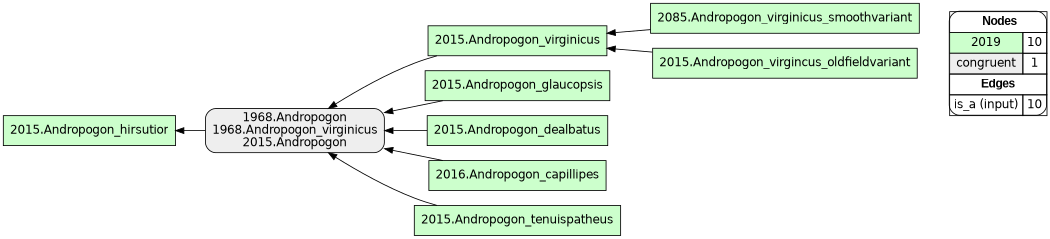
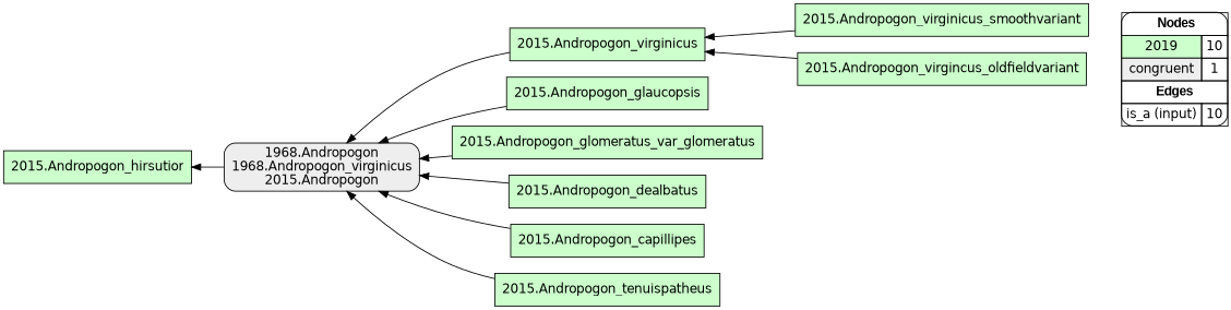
  digraph {
    rankdir=RL
    node [fillcolor="#CCFFCC" fontname=helvetica shape=box style=filled]
    edge [arrowhead=normal color="#000000" constraint=true penwidth=1 style=solid]
    n1 [fillcolor=white label=<   <TABLE BORDER="0" CELLBORDER="1" CELLSPACING="0" CELLPADDING="4">  <TR> <TD COLSPAN="2"><font face="Arial Black"> Nodes</font></TD> </TR>  <TR>   <TD bgcolor="#CCFFCC" fontname="helvetica">2019</TD>   <TD>10</TD>   </TR>  <TR>   <TD bgcolor="#EEEEEE" fontname="helvetica">congruent</TD>   <TD>1</TD>   </TR>  <TR> <TD COLSPAN="2"><font face = "Arial Black"> Edges </font></TD> </TR>  <TR>   <TD><font color ="#000000">is_a (input)</font></TD><TD>10</TD> </TR> </TABLE>   > margin=0 style="filled,rounded"]
    "1968.Andropogon\n1968.Andropogon_virginicus\n2015.Andropogon" [fillcolor="#EEEEEE" style="filled,rounded"]
    "2015.Andropogon_hirsutior"
-   "2015.Andropogon_virginicus_smoothvariant" [label="2085.Andropogon_virginicus_smoothvariant"]
+   "2015.Andropogon_virginicus_smoothvariant"
    "2015.Andropogon_virginicus"
    "2015.Andropogon_glaucopsis"
+   "2015.Andropogon_glomeratus_var_glomeratus"
    "2015.Andropogon_dealbatus"
-   "2015.Andropogon_capillipes" [label="2016.Andropogon_capillipes"]
+   "2015.Andropogon_capillipes"
    "2015.Andropogon_virgincus_oldfieldvariant"
    "2015.Andropogon_tenuispatheus"
    subgraph sub_1 {
      rank=source
      n1
    }
    "1968.Andropogon\n1968.Andropogon_virginicus\n2015.Andropogon" -> "2015.Andropogon_hirsutior"
    "2015.Andropogon_virginicus_smoothvariant" -> "2015.Andropogon_virginicus"
    "2015.Andropogon_virginicus" -> "1968.Andropogon\n1968.Andropogon_virginicus\n2015.Andropogon"
    "2015.Andropogon_glaucopsis" -> "1968.Andropogon\n1968.Andropogon_virginicus\n2015.Andropogon"
+   "2015.Andropogon_glomeratus_var_glomeratus" -> "1968.Andropogon\n1968.Andropogon_virginicus\n2015.Andropogon"
    "2015.Andropogon_dealbatus" -> "1968.Andropogon\n1968.Andropogon_virginicus\n2015.Andropogon"
    "2015.Andropogon_capillipes" -> "1968.Andropogon\n1968.Andropogon_virginicus\n2015.Andropogon"
    "2015.Andropogon_virgincus_oldfieldvariant" -> "2015.Andropogon_virginicus"
    "2015.Andropogon_tenuispatheus" -> "1968.Andropogon\n1968.Andropogon_virginicus\n2015.Andropogon"
  }
